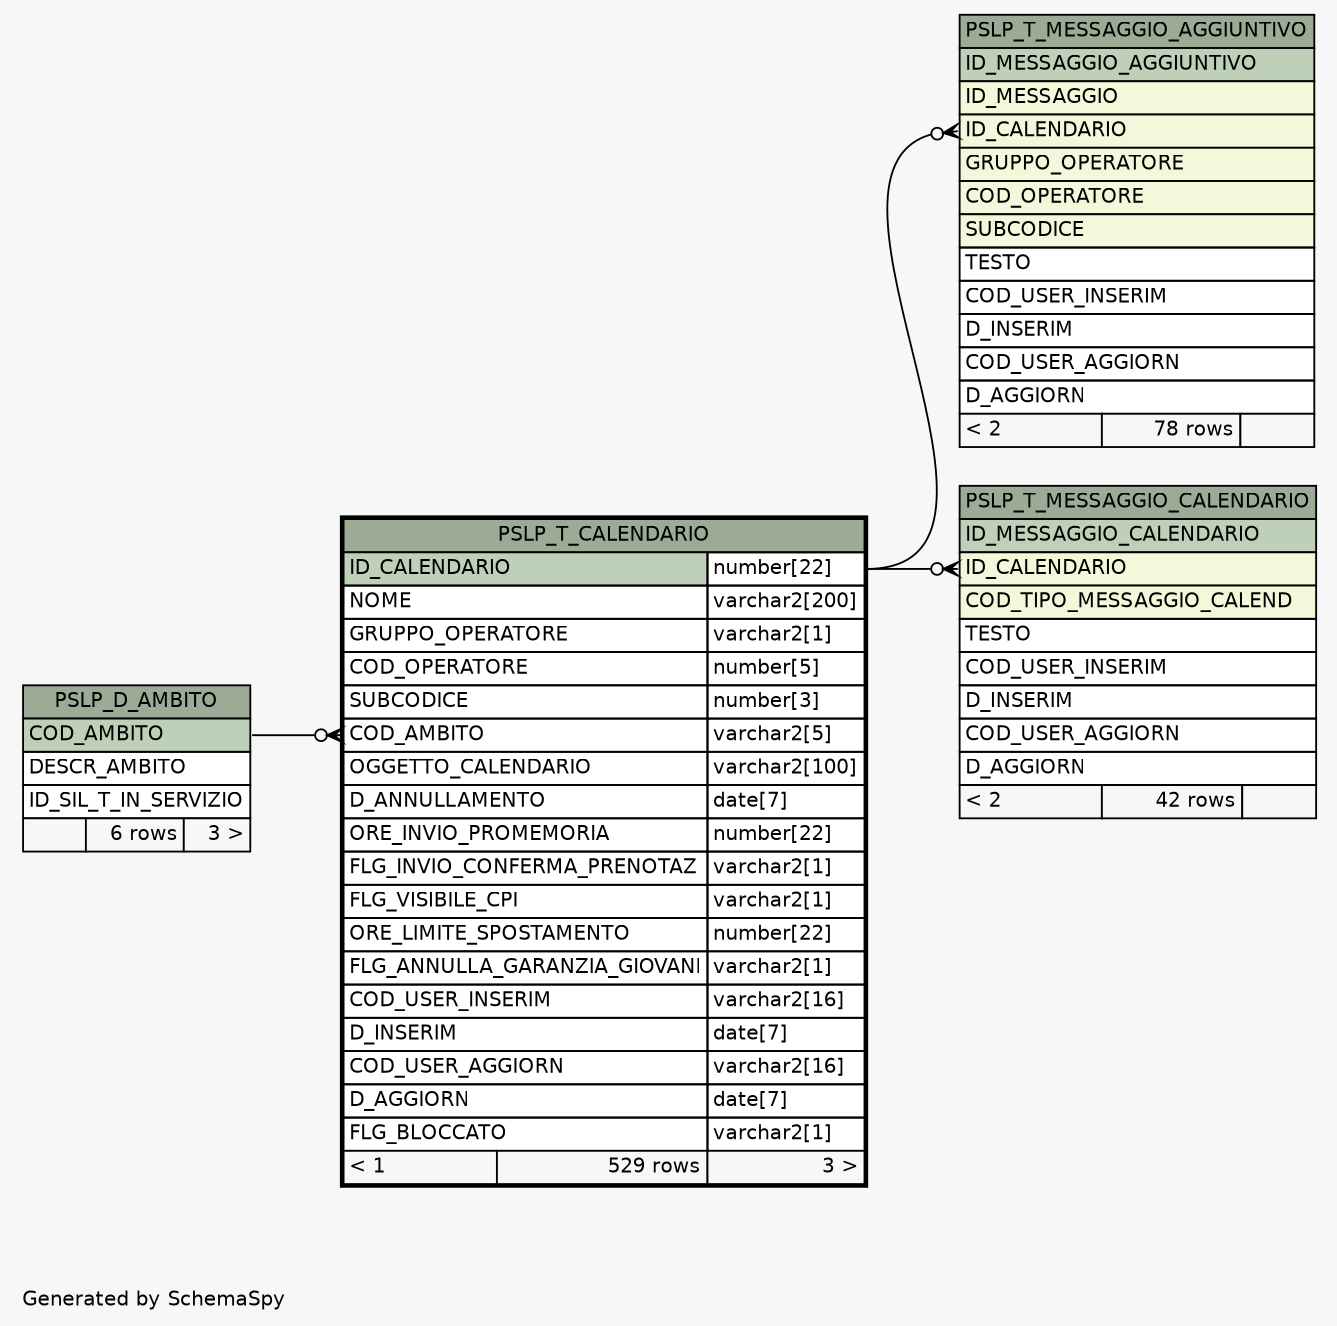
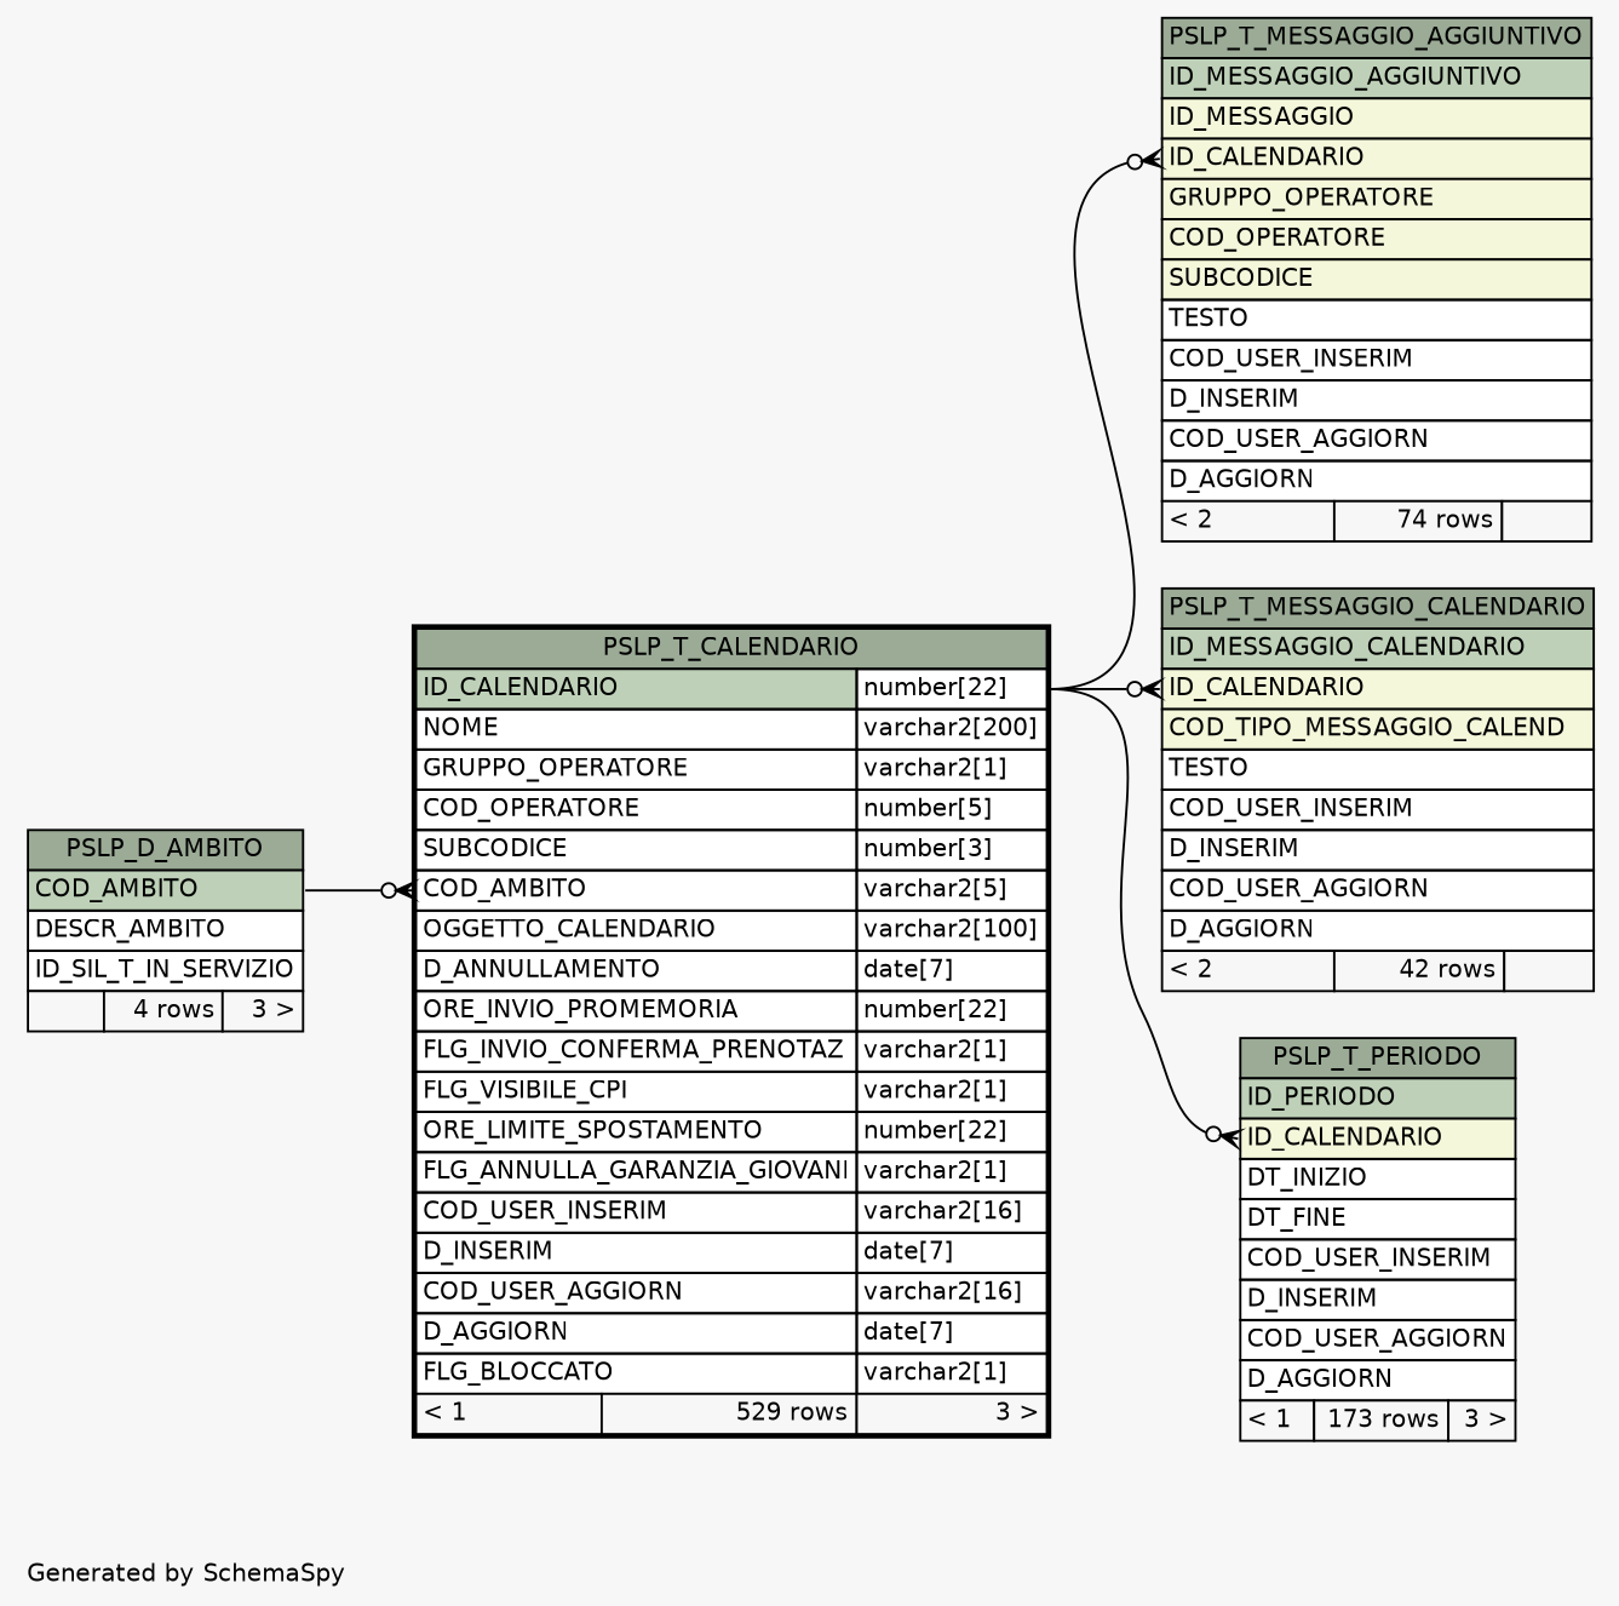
  digraph {
    bgcolor="#f7f7f7"
    fontname=Helvetica
    fontsize=11
    label="\nGenerated by SchemaSpy"
    labeljust=l
    nodesep=0.18
    rankdir=RL
    ranksep=0.46
    node [fontname=Helvetica fontsize=11 shape=plaintext]
    edge [arrowhead=none arrowsize=0.8 arrowtail=crowodot dir=back headport="ID_CALENDARIO.type:e" tailport="ID_CALENDARIO:w"]
    n1 [label=<     <TABLE BORDER="2" CELLBORDER="1" CELLSPACING="0" BGCOLOR="#ffffff">       <TR><TD COLSPAN="3" BGCOLOR="#9bab96" ALIGN="CENTER">PSLP_T_CALENDARIO</TD></TR>       <TR><TD PORT="ID_CALENDARIO" COLSPAN="2" BGCOLOR="#bed1b8" ALIGN="LEFT">ID_CALENDARIO</TD><TD PORT="ID_CALENDARIO.type" ALIGN="LEFT">number[22]</TD></TR>       <TR><TD PORT="NOME" COLSPAN="2" ALIGN="LEFT">NOME</TD><TD PORT="NOME.type" ALIGN="LEFT">varchar2[200]</TD></TR>       <TR><TD PORT="GRUPPO_OPERATORE" COLSPAN="2" ALIGN="LEFT">GRUPPO_OPERATORE</TD><TD PORT="GRUPPO_OPERATORE.type" ALIGN="LEFT">varchar2[1]</TD></TR>       <TR><TD PORT="COD_OPERATORE" COLSPAN="2" ALIGN="LEFT">COD_OPERATORE</TD><TD PORT="COD_OPERATORE.type" ALIGN="LEFT">number[5]</TD></TR>       <TR><TD PORT="SUBCODICE" COLSPAN="2" ALIGN="LEFT">SUBCODICE</TD><TD PORT="SUBCODICE.type" ALIGN="LEFT">number[3]</TD></TR>       <TR><TD PORT="COD_AMBITO" COLSPAN="2" ALIGN="LEFT">COD_AMBITO</TD><TD PORT="COD_AMBITO.type" ALIGN="LEFT">varchar2[5]</TD></TR>       <TR><TD PORT="OGGETTO_CALENDARIO" COLSPAN="2" ALIGN="LEFT">OGGETTO_CALENDARIO</TD><TD PORT="OGGETTO_CALENDARIO.type" ALIGN="LEFT">varchar2[100]</TD></TR>       <TR><TD PORT="D_ANNULLAMENTO" COLSPAN="2" ALIGN="LEFT">D_ANNULLAMENTO</TD><TD PORT="D_ANNULLAMENTO.type" ALIGN="LEFT">date[7]</TD></TR>       <TR><TD PORT="ORE_INVIO_PROMEMORIA" COLSPAN="2" ALIGN="LEFT">ORE_INVIO_PROMEMORIA</TD><TD PORT="ORE_INVIO_PROMEMORIA.type" ALIGN="LEFT">number[22]</TD></TR>       <TR><TD PORT="FLG_INVIO_CONFERMA_PRENOTAZ" COLSPAN="2" ALIGN="LEFT">FLG_INVIO_CONFERMA_PRENOTAZ</TD><TD PORT="FLG_INVIO_CONFERMA_PRENOTAZ.type" ALIGN="LEFT">varchar2[1]</TD></TR>       <TR><TD PORT="FLG_VISIBILE_CPI" COLSPAN="2" ALIGN="LEFT">FLG_VISIBILE_CPI</TD><TD PORT="FLG_VISIBILE_CPI.type" ALIGN="LEFT">varchar2[1]</TD></TR>       <TR><TD PORT="ORE_LIMITE_SPOSTAMENTO" COLSPAN="2" ALIGN="LEFT">ORE_LIMITE_SPOSTAMENTO</TD><TD PORT="ORE_LIMITE_SPOSTAMENTO.type" ALIGN="LEFT">number[22]</TD></TR>       <TR><TD PORT="FLG_ANNULLA_GARANZIA_GIOVANI" COLSPAN="2" ALIGN="LEFT">FLG_ANNULLA_GARANZIA_GIOVANI</TD><TD PORT="FLG_ANNULLA_GARANZIA_GIOVANI.type" ALIGN="LEFT">varchar2[1]</TD></TR>       <TR><TD PORT="COD_USER_INSERIM" COLSPAN="2" ALIGN="LEFT">COD_USER_INSERIM</TD><TD PORT="COD_USER_INSERIM.type" ALIGN="LEFT">varchar2[16]</TD></TR>       <TR><TD PORT="D_INSERIM" COLSPAN="2" ALIGN="LEFT">D_INSERIM</TD><TD PORT="D_INSERIM.type" ALIGN="LEFT">date[7]</TD></TR>       <TR><TD PORT="COD_USER_AGGIORN" COLSPAN="2" ALIGN="LEFT">COD_USER_AGGIORN</TD><TD PORT="COD_USER_AGGIORN.type" ALIGN="LEFT">varchar2[16]</TD></TR>       <TR><TD PORT="D_AGGIORN" COLSPAN="2" ALIGN="LEFT">D_AGGIORN</TD><TD PORT="D_AGGIORN.type" ALIGN="LEFT">date[7]</TD></TR>       <TR><TD PORT="FLG_BLOCCATO" COLSPAN="2" ALIGN="LEFT">FLG_BLOCCATO</TD><TD PORT="FLG_BLOCCATO.type" ALIGN="LEFT">varchar2[1]</TD></TR>       <TR><TD ALIGN="LEFT" BGCOLOR="#f7f7f7">&lt; 1</TD><TD ALIGN="RIGHT" BGCOLOR="#f7f7f7">529 rows</TD><TD ALIGN="RIGHT" BGCOLOR="#f7f7f7">3 &gt;</TD></TR>     </TABLE>>]
-   n2 [label=<     <TABLE BORDER="0" CELLBORDER="1" CELLSPACING="0" BGCOLOR="#ffffff">       <TR><TD COLSPAN="3" BGCOLOR="#9bab96" ALIGN="CENTER">PSLP_D_AMBITO</TD></TR>       <TR><TD PORT="COD_AMBITO" COLSPAN="3" BGCOLOR="#bed1b8" ALIGN="LEFT">COD_AMBITO</TD></TR>       <TR><TD PORT="DESCR_AMBITO" COLSPAN="3" ALIGN="LEFT">DESCR_AMBITO</TD></TR>       <TR><TD PORT="ID_SIL_T_IN_SERVIZIO" COLSPAN="3" ALIGN="LEFT">ID_SIL_T_IN_SERVIZIO</TD></TR>       <TR><TD ALIGN="LEFT" BGCOLOR="#f7f7f7">  </TD><TD ALIGN="RIGHT" BGCOLOR="#f7f7f7">6 rows</TD><TD ALIGN="RIGHT" BGCOLOR="#f7f7f7">3 &gt;</TD></TR>     </TABLE>>]
-   n3 [label=<     <TABLE BORDER="0" CELLBORDER="1" CELLSPACING="0" BGCOLOR="#ffffff">       <TR><TD COLSPAN="3" BGCOLOR="#9bab96" ALIGN="CENTER">PSLP_T_MESSAGGIO_AGGIUNTIVO</TD></TR>       <TR><TD PORT="ID_MESSAGGIO_AGGIUNTIVO" COLSPAN="3" BGCOLOR="#bed1b8" ALIGN="LEFT">ID_MESSAGGIO_AGGIUNTIVO</TD></TR>       <TR><TD PORT="ID_MESSAGGIO" COLSPAN="3" BGCOLOR="#f4f7da" ALIGN="LEFT">ID_MESSAGGIO</TD></TR>       <TR><TD PORT="ID_CALENDARIO" COLSPAN="3" BGCOLOR="#f4f7da" ALIGN="LEFT">ID_CALENDARIO</TD></TR>       <TR><TD PORT="GRUPPO_OPERATORE" COLSPAN="3" BGCOLOR="#f4f7da" ALIGN="LEFT">GRUPPO_OPERATORE</TD></TR>       <TR><TD PORT="COD_OPERATORE" COLSPAN="3" BGCOLOR="#f4f7da" ALIGN="LEFT">COD_OPERATORE</TD></TR>       <TR><TD PORT="SUBCODICE" COLSPAN="3" BGCOLOR="#f4f7da" ALIGN="LEFT">SUBCODICE</TD></TR>       <TR><TD PORT="TESTO" COLSPAN="3" ALIGN="LEFT">TESTO</TD></TR>       <TR><TD PORT="COD_USER_INSERIM" COLSPAN="3" ALIGN="LEFT">COD_USER_INSERIM</TD></TR>       <TR><TD PORT="D_INSERIM" COLSPAN="3" ALIGN="LEFT">D_INSERIM</TD></TR>       <TR><TD PORT="COD_USER_AGGIORN" COLSPAN="3" ALIGN="LEFT">COD_USER_AGGIORN</TD></TR>       <TR><TD PORT="D_AGGIORN" COLSPAN="3" ALIGN="LEFT">D_AGGIORN</TD></TR>       <TR><TD ALIGN="LEFT" BGCOLOR="#f7f7f7">&lt; 2</TD><TD ALIGN="RIGHT" BGCOLOR="#f7f7f7">78 rows</TD><TD ALIGN="RIGHT" BGCOLOR="#f7f7f7">  </TD></TR>     </TABLE>>]
+   n2 [label=<     <TABLE BORDER="0" CELLBORDER="1" CELLSPACING="0" BGCOLOR="#ffffff">       <TR><TD COLSPAN="3" BGCOLOR="#9bab96" ALIGN="CENTER">PSLP_D_AMBITO</TD></TR>       <TR><TD PORT="COD_AMBITO" COLSPAN="3" BGCOLOR="#bed1b8" ALIGN="LEFT">COD_AMBITO</TD></TR>       <TR><TD PORT="DESCR_AMBITO" COLSPAN="3" ALIGN="LEFT">DESCR_AMBITO</TD></TR>       <TR><TD PORT="ID_SIL_T_IN_SERVIZIO" COLSPAN="3" ALIGN="LEFT">ID_SIL_T_IN_SERVIZIO</TD></TR>       <TR><TD ALIGN="LEFT" BGCOLOR="#f7f7f7">  </TD><TD ALIGN="RIGHT" BGCOLOR="#f7f7f7">4 rows</TD><TD ALIGN="RIGHT" BGCOLOR="#f7f7f7">3 &gt;</TD></TR>     </TABLE>>]
+   n3 [label=<     <TABLE BORDER="0" CELLBORDER="1" CELLSPACING="0" BGCOLOR="#ffffff">       <TR><TD COLSPAN="3" BGCOLOR="#9bab96" ALIGN="CENTER">PSLP_T_MESSAGGIO_AGGIUNTIVO</TD></TR>       <TR><TD PORT="ID_MESSAGGIO_AGGIUNTIVO" COLSPAN="3" BGCOLOR="#bed1b8" ALIGN="LEFT">ID_MESSAGGIO_AGGIUNTIVO</TD></TR>       <TR><TD PORT="ID_MESSAGGIO" COLSPAN="3" BGCOLOR="#f4f7da" ALIGN="LEFT">ID_MESSAGGIO</TD></TR>       <TR><TD PORT="ID_CALENDARIO" COLSPAN="3" BGCOLOR="#f4f7da" ALIGN="LEFT">ID_CALENDARIO</TD></TR>       <TR><TD PORT="GRUPPO_OPERATORE" COLSPAN="3" BGCOLOR="#f4f7da" ALIGN="LEFT">GRUPPO_OPERATORE</TD></TR>       <TR><TD PORT="COD_OPERATORE" COLSPAN="3" BGCOLOR="#f4f7da" ALIGN="LEFT">COD_OPERATORE</TD></TR>       <TR><TD PORT="SUBCODICE" COLSPAN="3" BGCOLOR="#f4f7da" ALIGN="LEFT">SUBCODICE</TD></TR>       <TR><TD PORT="TESTO" COLSPAN="3" ALIGN="LEFT">TESTO</TD></TR>       <TR><TD PORT="COD_USER_INSERIM" COLSPAN="3" ALIGN="LEFT">COD_USER_INSERIM</TD></TR>       <TR><TD PORT="D_INSERIM" COLSPAN="3" ALIGN="LEFT">D_INSERIM</TD></TR>       <TR><TD PORT="COD_USER_AGGIORN" COLSPAN="3" ALIGN="LEFT">COD_USER_AGGIORN</TD></TR>       <TR><TD PORT="D_AGGIORN" COLSPAN="3" ALIGN="LEFT">D_AGGIORN</TD></TR>       <TR><TD ALIGN="LEFT" BGCOLOR="#f7f7f7">&lt; 2</TD><TD ALIGN="RIGHT" BGCOLOR="#f7f7f7">74 rows</TD><TD ALIGN="RIGHT" BGCOLOR="#f7f7f7">  </TD></TR>     </TABLE>>]
    n4 [label=<     <TABLE BORDER="0" CELLBORDER="1" CELLSPACING="0" BGCOLOR="#ffffff">       <TR><TD COLSPAN="3" BGCOLOR="#9bab96" ALIGN="CENTER">PSLP_T_MESSAGGIO_CALENDARIO</TD></TR>       <TR><TD PORT="ID_MESSAGGIO_CALENDARIO" COLSPAN="3" BGCOLOR="#bed1b8" ALIGN="LEFT">ID_MESSAGGIO_CALENDARIO</TD></TR>       <TR><TD PORT="ID_CALENDARIO" COLSPAN="3" BGCOLOR="#f4f7da" ALIGN="LEFT">ID_CALENDARIO</TD></TR>       <TR><TD PORT="COD_TIPO_MESSAGGIO_CALEND" COLSPAN="3" BGCOLOR="#f4f7da" ALIGN="LEFT">COD_TIPO_MESSAGGIO_CALEND</TD></TR>       <TR><TD PORT="TESTO" COLSPAN="3" ALIGN="LEFT">TESTO</TD></TR>       <TR><TD PORT="COD_USER_INSERIM" COLSPAN="3" ALIGN="LEFT">COD_USER_INSERIM</TD></TR>       <TR><TD PORT="D_INSERIM" COLSPAN="3" ALIGN="LEFT">D_INSERIM</TD></TR>       <TR><TD PORT="COD_USER_AGGIORN" COLSPAN="3" ALIGN="LEFT">COD_USER_AGGIORN</TD></TR>       <TR><TD PORT="D_AGGIORN" COLSPAN="3" ALIGN="LEFT">D_AGGIORN</TD></TR>       <TR><TD ALIGN="LEFT" BGCOLOR="#f7f7f7">&lt; 2</TD><TD ALIGN="RIGHT" BGCOLOR="#f7f7f7">42 rows</TD><TD ALIGN="RIGHT" BGCOLOR="#f7f7f7">  </TD></TR>     </TABLE>>]
+   n5 [label=<     <TABLE BORDER="0" CELLBORDER="1" CELLSPACING="0" BGCOLOR="#ffffff">       <TR><TD COLSPAN="3" BGCOLOR="#9bab96" ALIGN="CENTER">PSLP_T_PERIODO</TD></TR>       <TR><TD PORT="ID_PERIODO" COLSPAN="3" BGCOLOR="#bed1b8" ALIGN="LEFT">ID_PERIODO</TD></TR>       <TR><TD PORT="ID_CALENDARIO" COLSPAN="3" BGCOLOR="#f4f7da" ALIGN="LEFT">ID_CALENDARIO</TD></TR>       <TR><TD PORT="DT_INIZIO" COLSPAN="3" ALIGN="LEFT">DT_INIZIO</TD></TR>       <TR><TD PORT="DT_FINE" COLSPAN="3" ALIGN="LEFT">DT_FINE</TD></TR>       <TR><TD PORT="COD_USER_INSERIM" COLSPAN="3" ALIGN="LEFT">COD_USER_INSERIM</TD></TR>       <TR><TD PORT="D_INSERIM" COLSPAN="3" ALIGN="LEFT">D_INSERIM</TD></TR>       <TR><TD PORT="COD_USER_AGGIORN" COLSPAN="3" ALIGN="LEFT">COD_USER_AGGIORN</TD></TR>       <TR><TD PORT="D_AGGIORN" COLSPAN="3" ALIGN="LEFT">D_AGGIORN</TD></TR>       <TR><TD ALIGN="LEFT" BGCOLOR="#f7f7f7">&lt; 1</TD><TD ALIGN="RIGHT" BGCOLOR="#f7f7f7">173 rows</TD><TD ALIGN="RIGHT" BGCOLOR="#f7f7f7">3 &gt;</TD></TR>     </TABLE>>]
    n1 -> n2 [headport="COD_AMBITO:e" tailport="COD_AMBITO:w"]
    n3 -> n1
    n4 -> n1
+   n5 -> n1
  }
